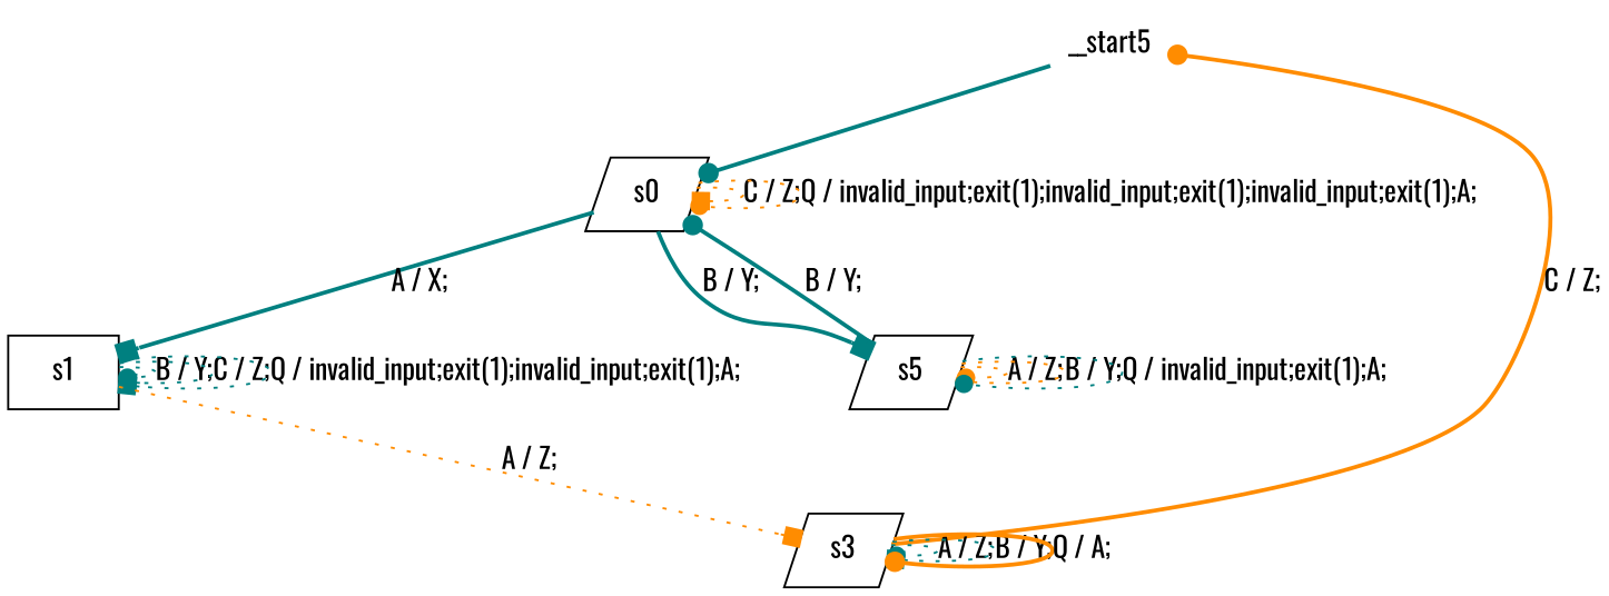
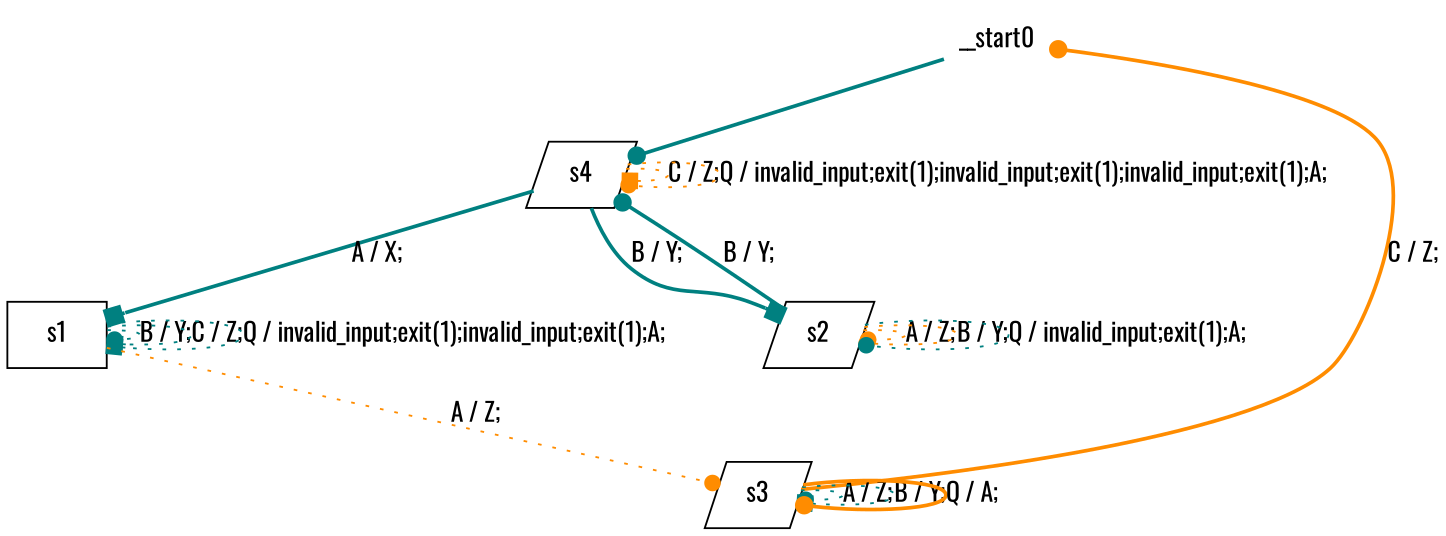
  digraph {
    fontname=Oswald
    node [fontname=Oswald shape=parallelogram]
    edge [arrowhead=dot color=teal fontname=Oswald style=dotted]
-   __start0 [shape=none label=__start5]
-   n2 [label=s0]
+   __start0 [shape=none]
+   n2 [label=s4]
    n3 [label=s1 shape=box]
-   n4 [label=s5]
+   n4 [label=s2]
    n5 [label=s3]
    __start0 -> n2 [style=bold]
    n2 -> n2 [arrowhead=box color=darkorange label="C / Z;"]
    n2 -> n2 [color=darkorange label="Q / invalid_input;exit(1);invalid_input;exit(1);invalid_input;exit(1);A;"]
    n2 -> n3 [arrowhead=box label="A / X;" style=bold]
    n2 -> n4 [arrowhead=box label="B / Y;" style=bold]
    n3 -> n3 [label="B / Y;"]
    n3 -> n3 [arrowhead=box label="C / Z;"]
    n3 -> n3 [arrowhead=box label="Q / invalid_input;exit(1);invalid_input;exit(1);A;"]
-   n3 -> n5 [arrowhead=box color=darkorange label="A / Z;"]
+   n3 -> n5 [color=darkorange label="A / Z;"]
    n4 -> n2 [label="B / Y;" style=bold]
    n4 -> n4 [color=darkorange label="A / Z;"]
    n4 -> n4 [color=darkorange label="B / Y;"]
    n4 -> n4 [label="Q / invalid_input;exit(1);A;"]
    n5 -> __start0 [color=darkorange label="C / Z;" style=bold]
    n5 -> n5 [label="A / Z;"]
    n5 -> n5 [arrowhead=box label="B / Y;"]
    n5 -> n5 [color=darkorange label="Q / A;" style=bold]
  }
